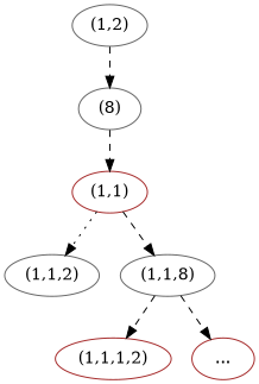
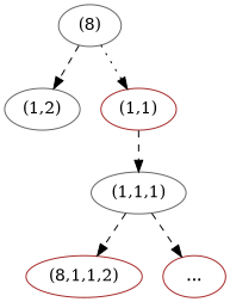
  digraph {
    node [color=gray40]
    edge [style=dashed]
    n1 [label="(8)"]
    n2 [label="(1,2)"]
    n3 [color=brown label="(1,1)"]
-   n4 [label="(1,1,2)"]
-   n5 [label="(1,1,8)"]
-   n6 [color=brown label="(1,1,1,2)"]
+   n5 [label="(1,1,1)"]
+   n6 [color=brown label="(8,1,1,2)"]
    n7 [color=brown label="..."]
-   n2 -> n1
-   n1 -> n3
-   n3 -> n4 [style=dotted]
+   n1 -> n2
+   n1 -> n3 [style=dotted]
    n3 -> n5
    n5 -> n6
    n5 -> n7
  }
